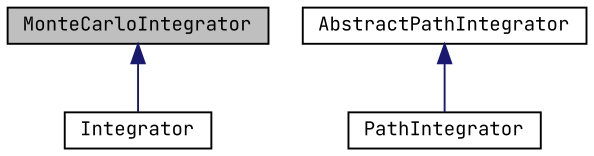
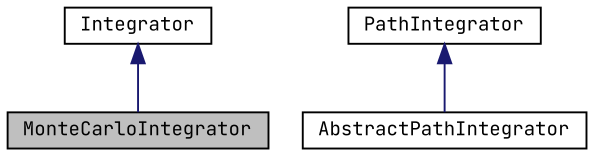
  digraph {
    fontname="JetBrains Mono"
    node [color=black fillcolor=white fontname="JetBrains Mono" fontsize=10 shape=box style=filled]
    edge [color=midnightblue dir=back fontname="JetBrains Mono" fontsize=10 labelfontname=Helvetica labelfontsize=10 style=solid]
    n1 [fillcolor=grey75 fontcolor=black height=0.2 label=MonteCarloIntegrator width=0.4]
    n2 [height=0.2 label=AbstractPathIntegrator width=0.4]
    n3 [height=0.2 label=PathIntegrator width=0.4]
    n4 [height=0.2 label=Integrator width=0.4]
-   n2 -> n3
-   n1 -> n4
+   n3 -> n2
+   n4 -> n1
  }
